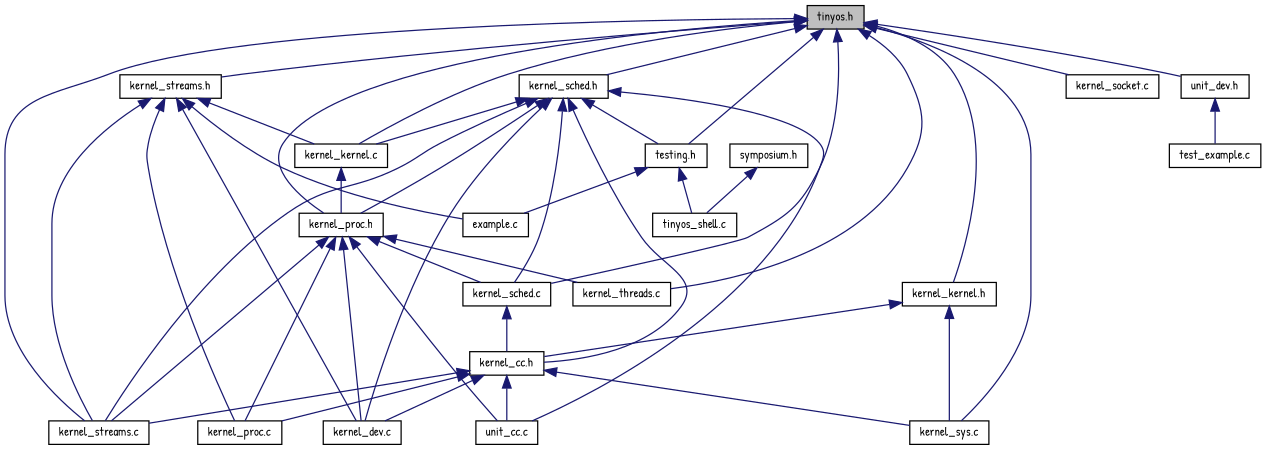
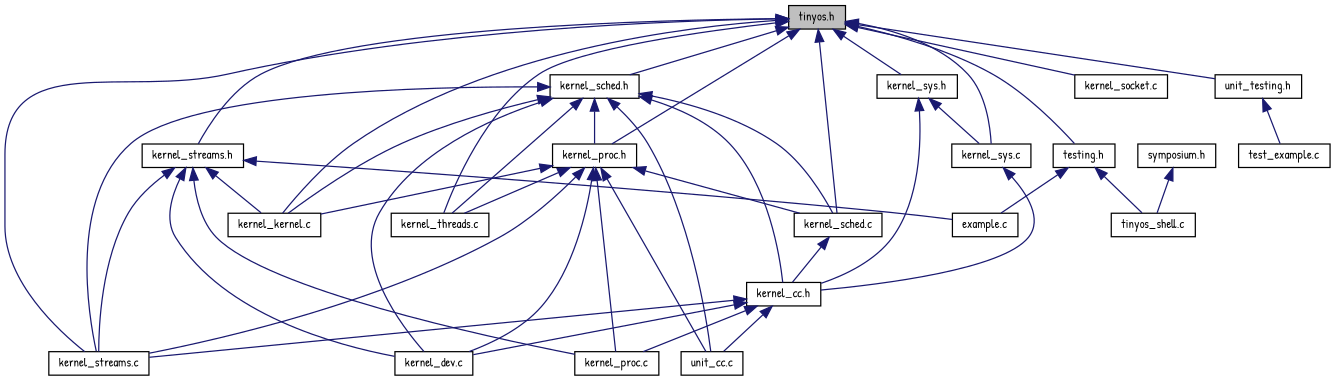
  digraph {
    fontname="Patrick Hand"
    node [color=black fillcolor=white fontname="Patrick Hand" fontsize=10 shape=record style=filled]
    edge [color=midnightblue dir=back fontname="Patrick Hand" fontsize=10 labelfontname=Helvetica labelfontsize=10 style=solid]
    n1 [fillcolor=grey75 fontcolor=black height=0.2 label="tinyos.h" width=0.4]
    n2 [height=0.2 label="kernel_streams.h" width=0.4]
    n3 [height=0.2 label="kernel_kernel.c" width=0.4]
    n4 [height=0.2 label="kernel_streams.c" width=0.4]
    n5 [height=0.2 label="testing.h" width=0.4]
    n6 [height=0.2 label="kernel_sched.h" width=0.4]
    n7 [height=0.2 label="kernel_proc.h" width=0.4]
    n8 [height=0.2 label="kernel_sched.c" width=0.4]
    n9 [height=0.2 label="kernel_threads.c" width=0.4]
    n10 [height=0.2 label="kernel_sys.c" width=0.4]
-   n11 [height=0.2 label="kernel_kernel.h" width=0.4]
+   n11 [height=0.2 label="kernel_sys.h" width=0.4]
    n12 [height=0.2 label="kernel_socket.c" width=0.4]
-   n13 [height=0.2 label="unit_dev.h" width=0.4]
+   n13 [height=0.2 label="unit_testing.h" width=0.4]
    n14 [height=0.2 label="example.c" width=0.4]
    n15 [height=0.2 label="kernel_dev.c" width=0.4]
    n16 [height=0.2 label="kernel_proc.c" width=0.4]
    n17 [height=0.2 label="tinyos_shell.c" width=0.4]
    n18 [height=0.2 label="unit_cc.c" width=0.4]
    n19 [height=0.2 label="kernel_cc.h" width=0.4]
    n20 [height=0.2 label="symposium.h" width=0.4]
    n21 [height=0.2 label="test_example.c" width=0.4]
    n1 -> n2
    n1 -> n3
    n1 -> n4
    n1 -> n5
    n1 -> n6
    n1 -> n7
    n1 -> n8
    n1 -> n9
    n1 -> n10
    n1 -> n11
    n1 -> n12
    n1 -> n13
    n2 -> n3
    n2 -> n4
    n2 -> n14
    n2 -> n15
    n2 -> n16
    n5 -> n14
    n5 -> n17
    n6 -> n3
    n6 -> n4
    n6 -> n7
    n6 -> n8
-   n6 -> n5
+   n6 -> n9
    n6 -> n15
    n6 -> n18
    n6 -> n19
-   n3 -> n7
+   n7 -> n3
    n7 -> n4
    n7 -> n8
    n7 -> n9
    n7 -> n15
    n7 -> n16
    n7 -> n18
    n8 -> n19
    n11 -> n10
    n11 -> n19
    n13 -> n21
    n19 -> n4
-   n19 -> n10
+   n10 -> n19
    n19 -> n15
    n19 -> n16
    n19 -> n18
    n20 -> n17
  }
